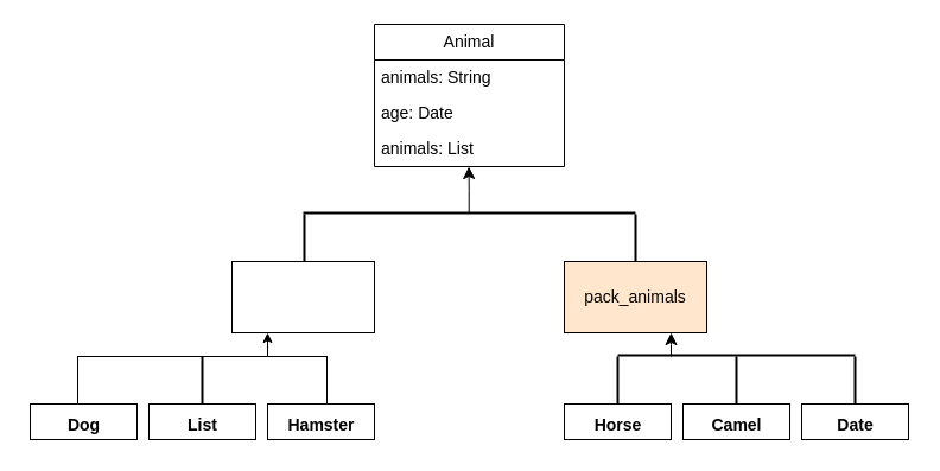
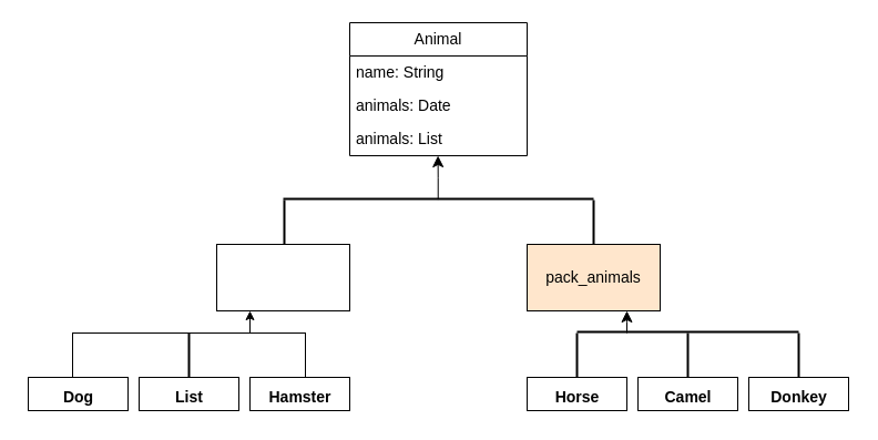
  <mxCell id="0" />
  <mxCell id="1" parent="0" />
  <mxCell id="2" value="&lt;font style=&quot;font-size: 14px;&quot;&gt;Animal&lt;/font&gt;" style="swimlane;fontStyle=0;childLayout=stackLayout;horizontal=1;startSize=30;horizontalStack=0;resizeParent=1;resizeParentMax=0;resizeLast=0;collapsible=1;marginBottom=0;whiteSpace=wrap;html=1;" vertex="1" parent="1"><mxGeometry x="315" y="20" width="160" height="120" as="geometry" /></mxCell>
- <mxCell id="3" value="&lt;font style=&quot;font-size: 14px;&quot;&gt;animals: String&lt;/font&gt;" style="text;strokeColor=none;fillColor=none;align=left;verticalAlign=middle;spacingLeft=4;spacingRight=4;overflow=hidden;points=[[0,0.5],[1,0.5]];portConstraint=eastwest;rotatable=0;whiteSpace=wrap;html=1;" vertex="1" parent="2"><mxGeometry y="30" width="160" height="30" as="geometry" /></mxCell>
- <mxCell id="4" value="&lt;font style=&quot;font-size: 14px;&quot;&gt;age: Date&lt;/font&gt;" style="text;strokeColor=none;fillColor=none;align=left;verticalAlign=middle;spacingLeft=4;spacingRight=4;overflow=hidden;points=[[0,0.5],[1,0.5]];portConstraint=eastwest;rotatable=0;whiteSpace=wrap;html=1;" vertex="1" parent="2"><mxGeometry y="60" width="160" height="30" as="geometry" /></mxCell>
+ <mxCell id="3" value="&lt;font style=&quot;font-size: 14px;&quot;&gt;name: String&lt;/font&gt;" style="text;strokeColor=none;fillColor=none;align=left;verticalAlign=middle;spacingLeft=4;spacingRight=4;overflow=hidden;points=[[0,0.5],[1,0.5]];portConstraint=eastwest;rotatable=0;whiteSpace=wrap;html=1;" vertex="1" parent="2"><mxGeometry y="30" width="160" height="30" as="geometry" /></mxCell>
+ <mxCell id="4" value="&lt;font style=&quot;font-size: 14px;&quot;&gt;animals: Date&lt;/font&gt;" style="text;strokeColor=none;fillColor=none;align=left;verticalAlign=middle;spacingLeft=4;spacingRight=4;overflow=hidden;points=[[0,0.5],[1,0.5]];portConstraint=eastwest;rotatable=0;whiteSpace=wrap;html=1;" vertex="1" parent="2"><mxGeometry y="60" width="160" height="30" as="geometry" /></mxCell>
  <mxCell id="5" value="&lt;font style=&quot;font-size: 14px;&quot;&gt;animals: List&lt;/font&gt;" style="text;strokeColor=none;fillColor=none;align=left;verticalAlign=middle;spacingLeft=4;spacingRight=4;overflow=hidden;points=[[0,0.5],[1,0.5]];portConstraint=eastwest;rotatable=0;whiteSpace=wrap;html=1;" vertex="1" parent="2"><mxGeometry y="90" width="160" height="30" as="geometry" /></mxCell>
  <mxCell id="6" value="" style="rounded=0;whiteSpace=wrap;html=1;" vertex="1" parent="1"><mxGeometry x="195" y="220" width="120" height="60" as="geometry" /></mxCell>
  <mxCell id="7" value="&lt;font style=&quot;font-size: 14px;&quot;&gt;pack_animals&lt;/font&gt;" style="rounded=0;whiteSpace=wrap;html=1;fillColor=#ffe6cc;" vertex="1" parent="1"><mxGeometry x="475" y="220" width="120" height="60" as="geometry" /></mxCell>
  <mxCell id="8" value="" style="rounded=0;whiteSpace=wrap;html=1;" vertex="1" parent="1"><mxGeometry x="575" y="340" width="90" height="30" as="geometry" /></mxCell>
  <mxCell id="9" value="" style="rounded=0;whiteSpace=wrap;html=1;" vertex="1" parent="1"><mxGeometry x="675" y="340" width="90" height="30" as="geometry" /></mxCell>
  <mxCell id="10" value="" style="rounded=0;whiteSpace=wrap;html=1;" vertex="1" parent="1"><mxGeometry x="475" y="340" width="90" height="30" as="geometry" /></mxCell>
  <mxCell id="11" value="" style="rounded=0;whiteSpace=wrap;html=1;" vertex="1" parent="1"><mxGeometry x="125" y="340" width="90" height="30" as="geometry" /></mxCell>
  <mxCell id="12" value="" style="rounded=0;whiteSpace=wrap;html=1;" vertex="1" parent="1"><mxGeometry x="225" y="340" width="90" height="30" as="geometry" /></mxCell>
  <mxCell id="13" value="" style="rounded=0;whiteSpace=wrap;html=1;" vertex="1" parent="1"><mxGeometry x="25" y="340" width="90" height="30" as="geometry" /></mxCell>
  <mxCell id="14" value="" style="shape=partialRectangle;whiteSpace=wrap;html=1;bottom=0;right=0;fillColor=none;" vertex="1" parent="1"><mxGeometry x="65" y="300" width="110" height="40" as="geometry" /></mxCell>
  <mxCell id="15" value="" style="edgeStyle=orthogonalEdgeStyle;rounded=0;orthogonalLoop=1;jettySize=auto;html=1;" edge="1" parent="1" source="16" target="6"><mxGeometry relative="1" as="geometry"><Array as="points"><mxPoint x="235" y="280" /><mxPoint x="235" y="280" /></Array></mxGeometry></mxCell>
  <mxCell id="16" value="" style="shape=partialRectangle;whiteSpace=wrap;html=1;bottom=0;right=0;fillColor=none;direction=south;" vertex="1" parent="1"><mxGeometry x="175" y="300" width="100" height="40" as="geometry" /></mxCell>
  <mxCell id="17" value="" style="line;strokeWidth=2;direction=south;html=1;" vertex="1" parent="1"><mxGeometry x="165" y="300" width="10" height="40" as="geometry" /></mxCell>
  <mxCell id="18" value="" style="line;strokeWidth=2;direction=south;html=1;" vertex="1" parent="1"><mxGeometry x="715" y="300" width="10" height="40" as="geometry" /></mxCell>
  <mxCell id="19" value="" style="line;strokeWidth=2;direction=south;html=1;" vertex="1" parent="1"><mxGeometry x="515" y="300" width="10" height="40" as="geometry" /></mxCell>
  <mxCell id="20" value="" style="line;strokeWidth=2;direction=south;html=1;" vertex="1" parent="1"><mxGeometry x="615" y="300" width="10" height="40" as="geometry" /></mxCell>
  <mxCell id="21" value="" style="line;strokeWidth=2;html=1;" vertex="1" parent="1"><mxGeometry x="520" y="290" width="200" height="18" as="geometry" /></mxCell>
  <mxCell id="22" value="" style="line;strokeWidth=2;html=1;" vertex="1" parent="1"><mxGeometry x="255" y="170" width="280" height="18" as="geometry" /></mxCell>
  <mxCell id="23" value="" style="line;strokeWidth=2;direction=south;html=1;" vertex="1" parent="1"><mxGeometry x="255" y="180" width="2" height="40" as="geometry" /></mxCell>
  <mxCell id="24" value="" style="line;strokeWidth=2;direction=south;html=1;" vertex="1" parent="1"><mxGeometry x="530" y="180" width="10" height="40" as="geometry" /></mxCell>
  <mxCell id="25" value="" style="edgeStyle=elbowEdgeStyle;elbow=vertical;endArrow=classic;html=1;curved=0;rounded=0;endSize=8;startSize=8;exitX=0.499;exitY=0.534;exitDx=0;exitDy=0;exitPerimeter=0;" edge="1" parent="1" source="22"><mxGeometry width="50" height="50" relative="1" as="geometry"><mxPoint x="395" y="170" as="sourcePoint" /><mxPoint x="394.6" y="140" as="targetPoint" /></mxGeometry></mxCell>
  <mxCell id="26" value="" style="edgeStyle=elbowEdgeStyle;elbow=vertical;endArrow=classic;html=1;curved=0;rounded=0;endSize=8;startSize=8;" edge="1" parent="1"><mxGeometry width="50" height="50" relative="1" as="geometry"><mxPoint x="565" y="300" as="sourcePoint" /><mxPoint x="565" y="280" as="targetPoint" /><Array as="points" /></mxGeometry></mxCell>
  <mxCell id="27" value="&lt;font style=&quot;font-size: 14px;&quot;&gt;Dog&lt;/font&gt;" style="text;strokeColor=none;fillColor=none;html=1;fontSize=24;fontStyle=1;verticalAlign=middle;align=center;" vertex="1" parent="1"><mxGeometry x="20" y="335" width="100" height="40" as="geometry" /></mxCell>
  <mxCell id="28" value="&lt;font style=&quot;font-size: 14px;&quot;&gt;List&lt;/font&gt;" style="text;strokeColor=none;fillColor=none;html=1;fontSize=24;fontStyle=1;verticalAlign=middle;align=center;" vertex="1" parent="1"><mxGeometry x="120" y="335" width="100" height="40" as="geometry" /></mxCell>
  <mxCell id="29" value="&lt;font style=&quot;font-size: 14px;&quot;&gt;Hamster&lt;/font&gt;" style="text;strokeColor=none;fillColor=none;html=1;fontSize=24;fontStyle=1;verticalAlign=middle;align=center;" vertex="1" parent="1"><mxGeometry x="220" y="335" width="100" height="40" as="geometry" /></mxCell>
  <mxCell id="30" value="&lt;font style=&quot;font-size: 14px;&quot;&gt;Horse&lt;/font&gt;" style="text;strokeColor=none;fillColor=none;html=1;fontSize=24;fontStyle=1;verticalAlign=middle;align=center;" vertex="1" parent="1"><mxGeometry x="470" y="335" width="100" height="40" as="geometry" /></mxCell>
  <mxCell id="31" value="&lt;font style=&quot;font-size: 14px;&quot;&gt;Camel&lt;/font&gt;" style="text;strokeColor=none;fillColor=none;html=1;fontSize=24;fontStyle=1;verticalAlign=middle;align=center;" vertex="1" parent="1"><mxGeometry x="570" y="335" width="100" height="40" as="geometry" /></mxCell>
- <mxCell id="32" value="&lt;div&gt;&lt;font style=&quot;font-size: 14px;&quot;&gt;Date&lt;/font&gt;&lt;/div&gt;" style="text;strokeColor=none;fillColor=none;html=1;fontSize=24;fontStyle=1;verticalAlign=middle;align=center;" vertex="1" parent="1"><mxGeometry x="670" y="335" width="100" height="40" as="geometry" /></mxCell>
+ <mxCell id="32" value="&lt;div&gt;&lt;font style=&quot;font-size: 14px;&quot;&gt;Donkey&lt;/font&gt;&lt;/div&gt;" style="text;strokeColor=none;fillColor=none;html=1;fontSize=24;fontStyle=1;verticalAlign=middle;align=center;" vertex="1" parent="1"><mxGeometry x="670" y="335" width="100" height="40" as="geometry" /></mxCell>
